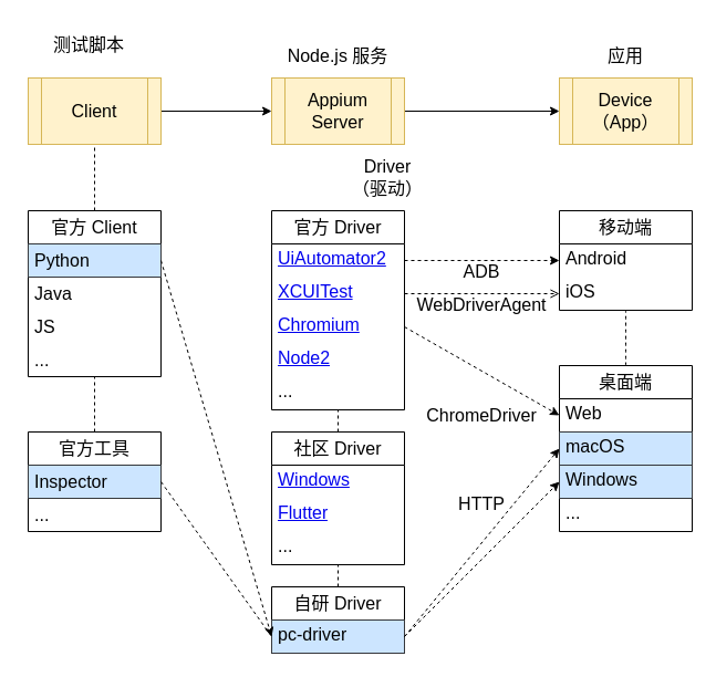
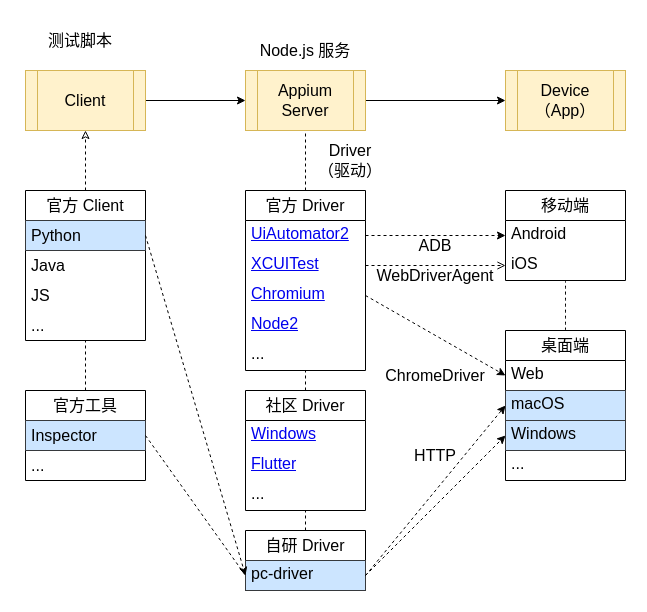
  <mxCell id="0" />
  <mxCell id="1" parent="0" />
  <mxCell id="2" style="rounded=0;orthogonalLoop=1;jettySize=auto;html=1;fontSize=16;" edge="1" parent="1" source="3" target="5"><mxGeometry relative="1" as="geometry" /></mxCell>
  <mxCell id="3" value="Client" style="shape=process;whiteSpace=wrap;html=1;backgroundOutline=1;fontSize=16;fillColor=#fff2cc;strokeColor=#d6b656;" vertex="1" parent="1"><mxGeometry x="25" y="70" width="120" height="60" as="geometry" /></mxCell>
  <mxCell id="4" style="edgeStyle=orthogonalEdgeStyle;rounded=0;orthogonalLoop=1;jettySize=auto;html=1;fontSize=16;" edge="1" parent="1" source="5" target="6"><mxGeometry relative="1" as="geometry"><mxPoint x="405" y="110" as="sourcePoint" /><mxPoint x="565" y="110" as="targetPoint" /></mxGeometry></mxCell>
  <mxCell id="5" value="Appium&lt;br&gt;Server" style="shape=process;whiteSpace=wrap;html=1;backgroundOutline=1;fontSize=16;fillColor=#fff2cc;strokeColor=#d6b656;" vertex="1" parent="1"><mxGeometry x="245" y="70" width="120" height="60" as="geometry" /></mxCell>
  <mxCell id="6" value="Device&lt;br&gt;（App）" style="shape=process;whiteSpace=wrap;html=1;backgroundOutline=1;fontSize=16;fillColor=#fff2cc;strokeColor=#d6b656;" vertex="1" parent="1"><mxGeometry x="505" y="70" width="120" height="60" as="geometry" /></mxCell>
  <mxCell id="7" value="Driver&lt;br&gt;（驱动）" style="text;html=1;strokeColor=none;fillColor=none;align=center;verticalAlign=middle;whiteSpace=wrap;rounded=0;fontSize=16;" vertex="1" parent="1"><mxGeometry x="315" y="130" width="70" height="60" as="geometry" /></mxCell>
- <mxCell id="8" style="edgeStyle=orthogonalEdgeStyle;rounded=0;orthogonalLoop=1;jettySize=auto;html=1;fontSize=16;endArrow=none;endFill=0;dashed=1;" edge="1" parent="1" source="9" target="3"><mxGeometry relative="1" as="geometry" /></mxCell>
+ <mxCell id="8" style="edgeStyle=orthogonalEdgeStyle;rounded=0;orthogonalLoop=1;jettySize=auto;html=1;fontSize=16;endArrow=classic;endFill=0;dashed=1;" edge="1" parent="1" source="9" target="3"><mxGeometry relative="1" as="geometry" /></mxCell>
  <mxCell id="9" value="官方 Client" style="swimlane;fontStyle=0;childLayout=stackLayout;horizontal=1;startSize=30;horizontalStack=0;resizeParent=1;resizeParentMax=0;resizeLast=0;collapsible=1;marginBottom=0;whiteSpace=wrap;html=1;fontSize=16;" vertex="1" parent="1"><mxGeometry x="25" y="190" width="120" height="150" as="geometry" /></mxCell>
  <mxCell id="10" value="Python" style="text;strokeColor=#36393d;fillColor=#cce5ff;align=left;verticalAlign=middle;spacingLeft=4;spacingRight=4;overflow=hidden;points=[[0,0.5],[1,0.5]];portConstraint=eastwest;rotatable=0;whiteSpace=wrap;html=1;fontSize=16;" vertex="1" parent="9"><mxGeometry y="30" width="120" height="30" as="geometry" /></mxCell>
  <mxCell id="11" value="Java" style="text;strokeColor=none;fillColor=none;align=left;verticalAlign=middle;spacingLeft=4;spacingRight=4;overflow=hidden;points=[[0,0.5],[1,0.5]];portConstraint=eastwest;rotatable=0;whiteSpace=wrap;html=1;fontSize=16;" vertex="1" parent="9"><mxGeometry y="60" width="120" height="30" as="geometry" /></mxCell>
  <mxCell id="12" value="JS" style="text;strokeColor=none;fillColor=none;align=left;verticalAlign=middle;spacingLeft=4;spacingRight=4;overflow=hidden;points=[[0,0.5],[1,0.5]];portConstraint=eastwest;rotatable=0;whiteSpace=wrap;html=1;fontSize=16;" vertex="1" parent="9"><mxGeometry y="90" width="120" height="30" as="geometry" /></mxCell>
  <mxCell id="13" value="..." style="text;strokeColor=none;fillColor=none;align=left;verticalAlign=middle;spacingLeft=4;spacingRight=4;overflow=hidden;points=[[0,0.5],[1,0.5]];portConstraint=eastwest;rotatable=0;whiteSpace=wrap;html=1;fontSize=16;" vertex="1" parent="9"><mxGeometry y="120" width="120" height="30" as="geometry" /></mxCell>
  <mxCell id="14" value="Node.js 服务" style="text;html=1;strokeColor=none;fillColor=none;align=center;verticalAlign=middle;whiteSpace=wrap;rounded=0;fontSize=16;" vertex="1" parent="1"><mxGeometry x="245" y="30" width="120" height="40" as="geometry" /></mxCell>
+ <mxCell id="15" style="edgeStyle=none;rounded=0;orthogonalLoop=1;jettySize=auto;html=1;dashed=1;fontSize=16;endArrow=none;endFill=0;" edge="1" parent="1" source="16" target="5"><mxGeometry relative="1" as="geometry" /></mxCell>
  <mxCell id="16" value="官方 Driver" style="swimlane;fontStyle=0;childLayout=stackLayout;horizontal=1;startSize=30;horizontalStack=0;resizeParent=1;resizeParentMax=0;resizeLast=0;collapsible=1;marginBottom=0;whiteSpace=wrap;html=1;fontSize=16;" vertex="1" parent="1"><mxGeometry x="245" y="190" width="120" height="180" as="geometry" /></mxCell>
  <mxCell id="17" value="&lt;div class=&quot;lake-content&quot;&gt;&lt;p style=&quot;margin: 0px; padding: 0px; min-height: 24px;&quot; class=&quot;ne-p&quot; id=&quot;u833abcc9&quot;&gt;&lt;a class=&quot;ne-link&quot; target=&quot;_blank&quot; data-href=&quot;https://github.com/appium/appium-uiautomator2-driver&quot; href=&quot;https://github.com/appium/appium-uiautomator2-driver&quot;&gt;UiAutomator2&lt;/a&gt;&lt;/p&gt;&lt;/div&gt;" style="text;strokeColor=none;fillColor=none;align=left;verticalAlign=middle;spacingLeft=4;spacingRight=4;overflow=hidden;points=[[0,0.5],[1,0.5]];portConstraint=eastwest;rotatable=0;whiteSpace=wrap;html=1;fontSize=16;" vertex="1" parent="16"><mxGeometry y="30" width="120" height="30" as="geometry" /></mxCell>
  <mxCell id="18" value="&lt;div class=&quot;lake-content&quot;&gt;&lt;p style=&quot;margin: 0px; padding: 0px; min-height: 24px;&quot; class=&quot;ne-p&quot; id=&quot;u07123cbb&quot;&gt;&lt;a class=&quot;ne-link&quot; target=&quot;_blank&quot; data-href=&quot;https://github.com/appium/appium-xcuitest-driver&quot; href=&quot;https://github.com/appium/appium-xcuitest-driver&quot;&gt;XCUITest&lt;/a&gt;&lt;/p&gt;&lt;/div&gt;" style="text;strokeColor=none;fillColor=none;align=left;verticalAlign=middle;spacingLeft=4;spacingRight=4;overflow=hidden;points=[[0,0.5],[1,0.5]];portConstraint=eastwest;rotatable=0;whiteSpace=wrap;html=1;fontSize=16;" vertex="1" parent="16"><mxGeometry y="60" width="120" height="30" as="geometry" /></mxCell>
  <mxCell id="19" value="&lt;div class=&quot;lake-content&quot;&gt;&lt;p style=&quot;margin: 0px; padding: 0px; min-height: 24px;&quot; class=&quot;ne-p&quot; id=&quot;u833abcc9&quot;&gt;&lt;a style=&quot;background-color: initial;&quot; class=&quot;ne-link&quot; target=&quot;_blank&quot; data-href=&quot;https://github.com/appium/appium-chromium-driver&quot; href=&quot;https://github.com/appium/appium-chromium-driver&quot;&gt;Chromium&lt;/a&gt;&lt;br&gt;&lt;/p&gt;&lt;/div&gt;" style="text;strokeColor=none;fillColor=none;align=left;verticalAlign=middle;spacingLeft=4;spacingRight=4;overflow=hidden;points=[[0,0.5],[1,0.5]];portConstraint=eastwest;rotatable=0;whiteSpace=wrap;html=1;fontSize=16;" vertex="1" parent="16"><mxGeometry y="90" width="120" height="30" as="geometry" /></mxCell>
  <mxCell id="20" value="&lt;div class=&quot;lake-content&quot;&gt;&lt;p style=&quot;margin: 0px; padding: 0px; min-height: 24px;&quot; class=&quot;ne-p&quot; id=&quot;u45645d40&quot;&gt;&lt;a class=&quot;ne-link&quot; target=&quot;_blank&quot; data-href=&quot;https://github.com/appium/appium-mac2-driver&quot; href=&quot;https://github.com/appium/appium-mac2-driver&quot;&gt;Node2&lt;/a&gt;&lt;/p&gt;&lt;/div&gt;" style="text;strokeColor=none;fillColor=none;align=left;verticalAlign=middle;spacingLeft=4;spacingRight=4;overflow=hidden;points=[[0,0.5],[1,0.5]];portConstraint=eastwest;rotatable=0;whiteSpace=wrap;html=1;fontSize=16;" vertex="1" parent="16"><mxGeometry y="120" width="120" height="30" as="geometry" /></mxCell>
  <mxCell id="21" value="&lt;div class=&quot;lake-content&quot;&gt;&lt;p style=&quot;margin: 0px; padding: 0px; min-height: 24px;&quot; class=&quot;ne-p&quot; id=&quot;u833abcc9&quot;&gt;...&lt;/p&gt;&lt;/div&gt;" style="text;strokeColor=none;fillColor=none;align=left;verticalAlign=middle;spacingLeft=4;spacingRight=4;overflow=hidden;points=[[0,0.5],[1,0.5]];portConstraint=eastwest;rotatable=0;whiteSpace=wrap;html=1;fontSize=16;" vertex="1" parent="16"><mxGeometry y="150" width="120" height="30" as="geometry" /></mxCell>
  <mxCell id="22" value="测试脚本" style="text;html=1;strokeColor=none;fillColor=none;align=center;verticalAlign=middle;whiteSpace=wrap;rounded=0;fontSize=16;" vertex="1" parent="1"><mxGeometry x="20" y="20" width="120" height="40" as="geometry" /></mxCell>
- <mxCell id="23" value="应用" style="text;html=1;strokeColor=none;fillColor=none;align=center;verticalAlign=middle;whiteSpace=wrap;rounded=0;fontSize=16;" vertex="1" parent="1"><mxGeometry x="505" y="30" width="120" height="40" as="geometry" /></mxCell>
  <mxCell id="24" style="edgeStyle=none;rounded=0;orthogonalLoop=1;jettySize=auto;html=1;fontSize=16;endArrow=none;endFill=0;dashed=1;" edge="1" parent="1" source="25" target="16"><mxGeometry relative="1" as="geometry" /></mxCell>
  <mxCell id="25" value="社区 Driver" style="swimlane;fontStyle=0;childLayout=stackLayout;horizontal=1;startSize=30;horizontalStack=0;resizeParent=1;resizeParentMax=0;resizeLast=0;collapsible=1;marginBottom=0;whiteSpace=wrap;html=1;fontSize=16;" vertex="1" parent="1"><mxGeometry x="245" y="390" width="120" height="120" as="geometry" /></mxCell>
  <mxCell id="26" value="&lt;div class=&quot;lake-content&quot;&gt;&lt;p style=&quot;margin: 0px; padding: 0px; min-height: 24px;&quot; class=&quot;ne-p&quot; id=&quot;u274f474c&quot;&gt;&lt;a class=&quot;ne-link&quot; target=&quot;_blank&quot; data-href=&quot;https://github.com/appium/appium-windows-driver&quot; href=&quot;https://github.com/appium/appium-windows-driver&quot;&gt;Windows&lt;/a&gt;&lt;/p&gt;&lt;/div&gt;" style="text;strokeColor=none;fillColor=none;align=left;verticalAlign=middle;spacingLeft=4;spacingRight=4;overflow=hidden;points=[[0,0.5],[1,0.5]];portConstraint=eastwest;rotatable=0;whiteSpace=wrap;html=1;fontSize=16;" vertex="1" parent="25"><mxGeometry y="30" width="120" height="30" as="geometry" /></mxCell>
  <mxCell id="27" value="&lt;div class=&quot;lake-content&quot;&gt;&lt;p style=&quot;margin: 0px; padding: 0px; min-height: 24px;&quot; class=&quot;ne-p&quot; id=&quot;u4f818599&quot;&gt;&lt;a class=&quot;ne-link&quot; target=&quot;_blank&quot; data-href=&quot;https://github.com/appium-userland/appium-flutter-driver&quot; href=&quot;https://github.com/appium-userland/appium-flutter-driver&quot;&gt;Flutter&lt;/a&gt;&lt;/p&gt;&lt;/div&gt;" style="text;strokeColor=none;fillColor=none;align=left;verticalAlign=middle;spacingLeft=4;spacingRight=4;overflow=hidden;points=[[0,0.5],[1,0.5]];portConstraint=eastwest;rotatable=0;whiteSpace=wrap;html=1;fontSize=16;" vertex="1" parent="25"><mxGeometry y="60" width="120" height="30" as="geometry" /></mxCell>
  <mxCell id="28" value="&lt;div class=&quot;lake-content&quot;&gt;&lt;p style=&quot;margin: 0px; padding: 0px; min-height: 24px;&quot; class=&quot;ne-p&quot; id=&quot;u4f818599&quot;&gt;...&lt;/p&gt;&lt;/div&gt;" style="text;strokeColor=none;fillColor=none;align=left;verticalAlign=middle;spacingLeft=4;spacingRight=4;overflow=hidden;points=[[0,0.5],[1,0.5]];portConstraint=eastwest;rotatable=0;whiteSpace=wrap;html=1;fontSize=16;" vertex="1" parent="25"><mxGeometry y="90" width="120" height="30" as="geometry" /></mxCell>
  <mxCell id="29" value="移动端" style="swimlane;fontStyle=0;childLayout=stackLayout;horizontal=1;startSize=30;horizontalStack=0;resizeParent=1;resizeParentMax=0;resizeLast=0;collapsible=1;marginBottom=0;whiteSpace=wrap;html=1;fontSize=16;" vertex="1" parent="1"><mxGeometry x="505" y="190" width="120" height="90" as="geometry" /></mxCell>
  <mxCell id="30" value="&lt;div class=&quot;lake-content&quot;&gt;&lt;p style=&quot;margin: 0px; padding: 0px; min-height: 24px;&quot; class=&quot;ne-p&quot; id=&quot;u833abcc9&quot;&gt;&lt;span style=&quot;background-color: initial;&quot;&gt;Android&lt;/span&gt;&lt;/p&gt;&lt;/div&gt;" style="text;strokeColor=none;fillColor=none;align=left;verticalAlign=middle;spacingLeft=4;spacingRight=4;overflow=hidden;points=[[0,0.5],[1,0.5]];portConstraint=eastwest;rotatable=0;whiteSpace=wrap;html=1;fontSize=16;" vertex="1" parent="29"><mxGeometry y="30" width="120" height="30" as="geometry" /></mxCell>
  <mxCell id="31" value="&lt;div class=&quot;lake-content&quot;&gt;&lt;p style=&quot;margin: 0px; padding: 0px; min-height: 24px;&quot; class=&quot;ne-p&quot; id=&quot;u3ced13ca&quot;&gt;iOS&lt;/p&gt;&lt;/div&gt;" style="text;strokeColor=none;fillColor=none;align=left;verticalAlign=middle;spacingLeft=4;spacingRight=4;overflow=hidden;points=[[0,0.5],[1,0.5]];portConstraint=eastwest;rotatable=0;whiteSpace=wrap;html=1;fontSize=16;" vertex="1" parent="29"><mxGeometry y="60" width="120" height="30" as="geometry" /></mxCell>
  <mxCell id="32" style="edgeStyle=none;rounded=0;orthogonalLoop=1;jettySize=auto;html=1;dashed=1;fontSize=16;endArrow=classic;endFill=1;startArrow=none;exitX=1;exitY=0.5;exitDx=0;exitDy=0;" edge="1" parent="1" source="17" target="30"><mxGeometry relative="1" as="geometry"><mxPoint x="465" y="235" as="sourcePoint" /></mxGeometry></mxCell>
  <mxCell id="33" style="edgeStyle=none;rounded=0;orthogonalLoop=1;jettySize=auto;html=1;dashed=1;fontSize=16;endArrow=open;endFill=1;" edge="1" parent="1" source="18" target="31"><mxGeometry relative="1" as="geometry" /></mxCell>
  <mxCell id="34" style="edgeStyle=none;rounded=0;orthogonalLoop=1;jettySize=auto;html=1;dashed=1;fontSize=16;endArrow=classic;endFill=1;entryX=0;entryY=0.5;entryDx=0;entryDy=0;exitX=1;exitY=0.5;exitDx=0;exitDy=0;" edge="1" parent="1" source="19" target="46"><mxGeometry relative="1" as="geometry"><mxPoint x="505" y="295" as="targetPoint" /></mxGeometry></mxCell>
  <mxCell id="35" style="edgeStyle=none;rounded=0;orthogonalLoop=1;jettySize=auto;html=1;dashed=1;fontSize=16;endArrow=none;endFill=0;" edge="1" parent="1" source="36" target="9"><mxGeometry relative="1" as="geometry" /></mxCell>
  <mxCell id="36" value="官方工具" style="swimlane;fontStyle=0;childLayout=stackLayout;horizontal=1;startSize=30;horizontalStack=0;resizeParent=1;resizeParentMax=0;resizeLast=0;collapsible=1;marginBottom=0;whiteSpace=wrap;html=1;fontSize=16;" vertex="1" parent="1"><mxGeometry x="25" y="390" width="120" height="90" as="geometry" /></mxCell>
  <mxCell id="37" value="Inspector" style="text;strokeColor=#36393d;fillColor=#cce5ff;align=left;verticalAlign=middle;spacingLeft=4;spacingRight=4;overflow=hidden;points=[[0,0.5],[1,0.5]];portConstraint=eastwest;rotatable=0;whiteSpace=wrap;html=1;fontSize=16;" vertex="1" parent="36"><mxGeometry y="30" width="120" height="30" as="geometry" /></mxCell>
  <mxCell id="38" value="..." style="text;strokeColor=none;fillColor=none;align=left;verticalAlign=middle;spacingLeft=4;spacingRight=4;overflow=hidden;points=[[0,0.5],[1,0.5]];portConstraint=eastwest;rotatable=0;whiteSpace=wrap;html=1;fontSize=16;" vertex="1" parent="36"><mxGeometry y="60" width="120" height="30" as="geometry" /></mxCell>
  <mxCell id="39" style="edgeStyle=none;rounded=0;orthogonalLoop=1;jettySize=auto;html=1;dashed=1;fontSize=16;endArrow=none;endFill=0;" edge="1" parent="1" source="40" target="25"><mxGeometry relative="1" as="geometry" /></mxCell>
  <mxCell id="40" value="自研 Driver" style="swimlane;fontStyle=0;childLayout=stackLayout;horizontal=1;startSize=30;horizontalStack=0;resizeParent=1;resizeParentMax=0;resizeLast=0;collapsible=1;marginBottom=0;whiteSpace=wrap;html=1;fontSize=16;" vertex="1" parent="1"><mxGeometry x="245" y="530" width="120" height="60" as="geometry" /></mxCell>
  <mxCell id="41" value="&lt;div class=&quot;lake-content&quot;&gt;&lt;p style=&quot;margin: 0px; padding: 0px; min-height: 24px;&quot; class=&quot;ne-p&quot; id=&quot;u274f474c&quot;&gt;pc-driver&lt;/p&gt;&lt;/div&gt;" style="text;strokeColor=#36393d;fillColor=#cce5ff;align=left;verticalAlign=middle;spacingLeft=4;spacingRight=4;overflow=hidden;points=[[0,0.5],[1,0.5]];portConstraint=eastwest;rotatable=0;whiteSpace=wrap;html=1;fontSize=16;" vertex="1" parent="40"><mxGeometry y="30" width="120" height="30" as="geometry" /></mxCell>
  <mxCell id="42" style="edgeStyle=none;rounded=0;orthogonalLoop=1;jettySize=auto;html=1;exitX=1;exitY=0.5;exitDx=0;exitDy=0;entryX=0;entryY=0.5;entryDx=0;entryDy=0;dashed=1;fontSize=16;endArrow=classic;endFill=1;" edge="1" parent="1" source="41" target="47"><mxGeometry relative="1" as="geometry"><mxPoint x="505" y="295" as="targetPoint" /></mxGeometry></mxCell>
  <mxCell id="43" style="edgeStyle=none;rounded=0;orthogonalLoop=1;jettySize=auto;html=1;exitX=1;exitY=0.5;exitDx=0;exitDy=0;entryX=0;entryY=0.5;entryDx=0;entryDy=0;dashed=1;fontSize=16;endArrow=classic;endFill=1;" edge="1" parent="1" source="41" target="48"><mxGeometry relative="1" as="geometry"><mxPoint x="505" y="295" as="targetPoint" /></mxGeometry></mxCell>
  <mxCell id="44" style="edgeStyle=orthogonalEdgeStyle;curved=1;rounded=0;orthogonalLoop=1;jettySize=auto;html=1;dashed=1;fontSize=16;endArrow=none;endFill=0;" edge="1" parent="1" source="45" target="29"><mxGeometry relative="1" as="geometry" /></mxCell>
  <mxCell id="45" value="桌面端" style="swimlane;fontStyle=0;childLayout=stackLayout;horizontal=1;startSize=30;horizontalStack=0;resizeParent=1;resizeParentMax=0;resizeLast=0;collapsible=1;marginBottom=0;whiteSpace=wrap;html=1;fontSize=16;" vertex="1" parent="1"><mxGeometry x="505" y="330" width="120" height="150" as="geometry" /></mxCell>
  <mxCell id="46" value="&lt;div class=&quot;lake-content&quot;&gt;&lt;p style=&quot;margin: 0px; padding: 0px; min-height: 24px;&quot; class=&quot;ne-p&quot; id=&quot;u6a0a1962&quot;&gt;&lt;span style=&quot;background-color: initial;&quot;&gt;Web&lt;/span&gt;&lt;/p&gt;&lt;/div&gt;" style="text;strokeColor=none;fillColor=none;align=left;verticalAlign=middle;spacingLeft=4;spacingRight=4;overflow=hidden;points=[[0,0.5],[1,0.5]];portConstraint=eastwest;rotatable=0;whiteSpace=wrap;html=1;fontSize=16;" vertex="1" parent="45"><mxGeometry y="30" width="120" height="30" as="geometry" /></mxCell>
  <mxCell id="47" value="&lt;div class=&quot;lake-content&quot;&gt;&lt;p style=&quot;margin: 0px; padding: 0px; min-height: 24px;&quot; class=&quot;ne-p&quot; id=&quot;u6a0a1962&quot;&gt;macOS&lt;/p&gt;&lt;/div&gt;" style="text;strokeColor=#36393d;fillColor=#cce5ff;align=left;verticalAlign=middle;spacingLeft=4;spacingRight=4;overflow=hidden;points=[[0,0.5],[1,0.5]];portConstraint=eastwest;rotatable=0;whiteSpace=wrap;html=1;fontSize=16;" vertex="1" parent="45"><mxGeometry y="60" width="120" height="30" as="geometry" /></mxCell>
  <mxCell id="48" value="&lt;div class=&quot;lake-content&quot;&gt;&lt;p style=&quot;margin: 0px; padding: 0px; min-height: 24px;&quot; class=&quot;ne-p&quot; id=&quot;u6a0a1962&quot;&gt;&lt;span style=&quot;background-color: initial;&quot;&gt;Windows&lt;/span&gt;&lt;/p&gt;&lt;/div&gt;" style="text;strokeColor=#36393d;fillColor=#cce5ff;align=left;verticalAlign=middle;spacingLeft=4;spacingRight=4;overflow=hidden;points=[[0,0.5],[1,0.5]];portConstraint=eastwest;rotatable=0;whiteSpace=wrap;html=1;fontSize=16;" vertex="1" parent="45"><mxGeometry y="90" width="120" height="30" as="geometry" /></mxCell>
  <mxCell id="49" value="&lt;div class=&quot;lake-content&quot;&gt;&lt;p style=&quot;margin: 0px; padding: 0px; min-height: 24px;&quot; class=&quot;ne-p&quot; id=&quot;u6a0a1962&quot;&gt;&lt;span style=&quot;background-color: initial;&quot;&gt;...&lt;/span&gt;&lt;/p&gt;&lt;/div&gt;" style="text;strokeColor=none;fillColor=none;align=left;verticalAlign=middle;spacingLeft=4;spacingRight=4;overflow=hidden;points=[[0,0.5],[1,0.5]];portConstraint=eastwest;rotatable=0;whiteSpace=wrap;html=1;fontSize=16;" vertex="1" parent="45"><mxGeometry y="120" width="120" height="30" as="geometry" /></mxCell>
  <mxCell id="50" value="HTTP" style="text;html=1;strokeColor=none;fillColor=none;align=center;verticalAlign=middle;whiteSpace=wrap;rounded=0;fontSize=16;" vertex="1" parent="1"><mxGeometry x="365" y="440" width="140" height="30" as="geometry" /></mxCell>
  <mxCell id="51" value="ChromeDriver" style="text;html=1;strokeColor=none;fillColor=none;align=center;verticalAlign=middle;whiteSpace=wrap;rounded=0;fontSize=16;" vertex="1" parent="1"><mxGeometry x="365" y="360" width="140" height="30" as="geometry" /></mxCell>
  <mxCell id="52" value="ADB" style="text;html=1;strokeColor=none;fillColor=none;align=center;verticalAlign=middle;whiteSpace=wrap;rounded=0;fontSize=16;" vertex="1" parent="1"><mxGeometry x="365" y="230" width="140" height="30" as="geometry" /></mxCell>
  <mxCell id="53" value="WebDriverAgent" style="text;html=1;strokeColor=none;fillColor=none;align=center;verticalAlign=middle;whiteSpace=wrap;rounded=0;fontSize=16;" vertex="1" parent="1"><mxGeometry x="365" y="260" width="140" height="30" as="geometry" /></mxCell>
  <mxCell id="54" style="rounded=0;orthogonalLoop=1;jettySize=auto;html=1;entryX=0;entryY=0.5;entryDx=0;entryDy=0;dashed=1;fontSize=16;endArrow=none;endFill=1;exitX=1;exitY=0.5;exitDx=0;exitDy=0;" edge="1" parent="1" source="37" target="41"><mxGeometry relative="1" as="geometry" /></mxCell>
  <mxCell id="55" style="edgeStyle=none;rounded=0;orthogonalLoop=1;jettySize=auto;html=1;entryX=0;entryY=0.5;entryDx=0;entryDy=0;dashed=1;fontSize=16;endArrow=classic;endFill=1;exitX=1;exitY=0.5;exitDx=0;exitDy=0;" edge="1" parent="1" source="10" target="41"><mxGeometry relative="1" as="geometry" /></mxCell>
